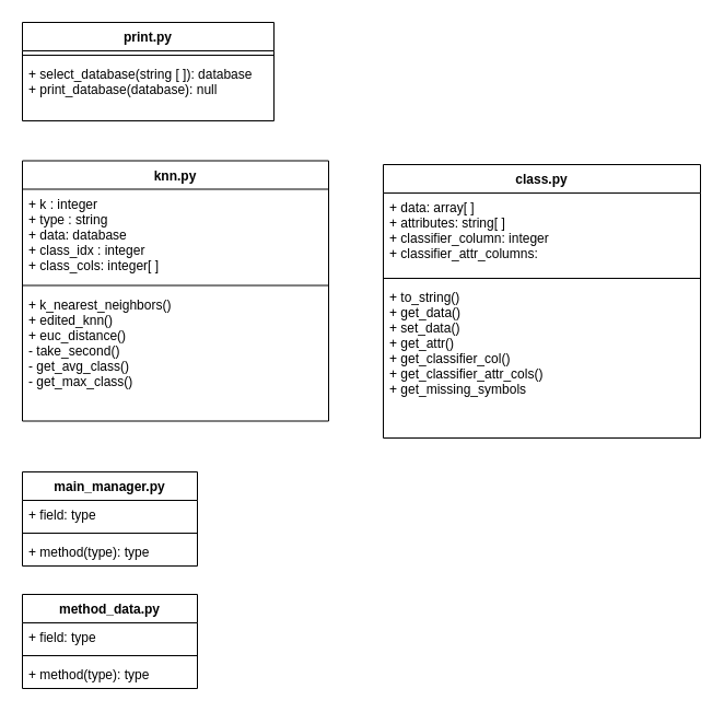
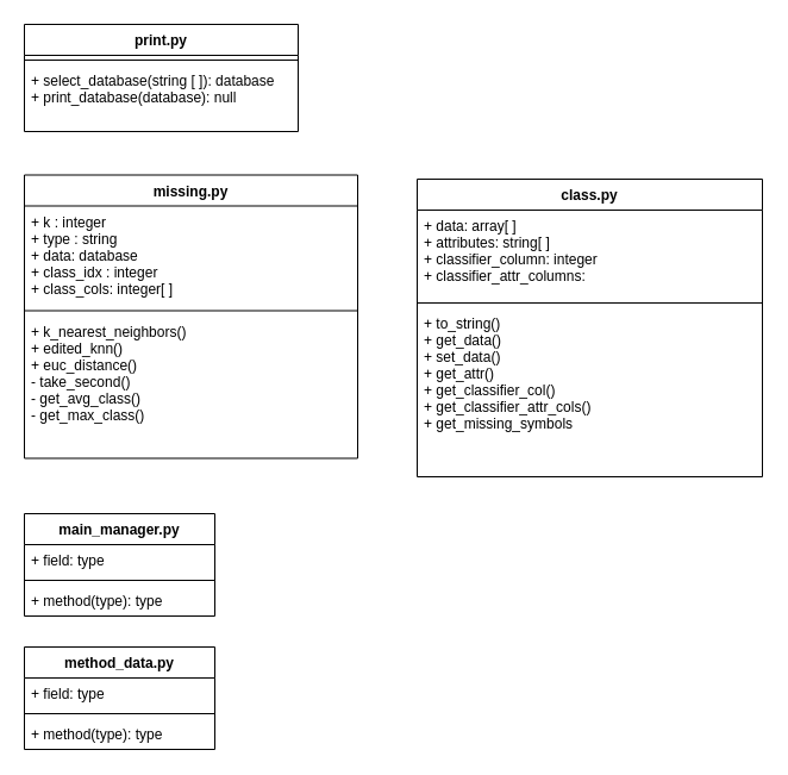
  <mxCell id="0" />
  <mxCell id="1" parent="0" />
  <mxCell id="2" value="print.py" style="swimlane;fontStyle=1;align=center;verticalAlign=top;childLayout=stackLayout;horizontal=1;startSize=26;horizontalStack=0;resizeParent=1;resizeParentMax=0;resizeLast=0;collapsible=1;marginBottom=0;" parent="1" vertex="1"><mxGeometry x="20" y="20" width="230" height="90" as="geometry" /></mxCell>
  <mxCell id="3" value="" style="line;strokeWidth=1;fillColor=none;align=left;verticalAlign=middle;spacingTop=-1;spacingLeft=3;spacingRight=3;rotatable=0;labelPosition=right;points=[];portConstraint=eastwest;" parent="2" vertex="1"><mxGeometry y="26" width="230" height="8" as="geometry" /></mxCell>
  <mxCell id="4" value="+ select_database(string [ ]): database &#10;+ print_database(database): null&#10;" style="text;strokeColor=none;fillColor=none;align=left;verticalAlign=top;spacingLeft=4;spacingRight=4;overflow=hidden;rotatable=0;points=[[0,0.5],[1,0.5]];portConstraint=eastwest;" parent="2" vertex="1"><mxGeometry y="34" width="230" height="56" as="geometry" /></mxCell>
  <mxCell id="5" value="class.py" style="swimlane;fontStyle=1;align=center;verticalAlign=top;childLayout=stackLayout;horizontal=1;startSize=26;horizontalStack=0;resizeParent=1;resizeParentMax=0;resizeLast=0;collapsible=1;marginBottom=0;" parent="1" vertex="1"><mxGeometry x="350" y="150" width="290" height="250" as="geometry" /></mxCell>
  <mxCell id="6" value="+ data: array[ ]&#10;+ attributes: string[ ]&#10;+ classifier_column: integer&#10;+ classifier_attr_columns: " style="text;strokeColor=none;fillColor=none;align=left;verticalAlign=top;spacingLeft=4;spacingRight=4;overflow=hidden;rotatable=0;points=[[0,0.5],[1,0.5]];portConstraint=eastwest;" parent="5" vertex="1"><mxGeometry y="26" width="290" height="74" as="geometry" /></mxCell>
  <mxCell id="7" value="" style="line;strokeWidth=1;fillColor=none;align=left;verticalAlign=middle;spacingTop=-1;spacingLeft=3;spacingRight=3;rotatable=0;labelPosition=right;points=[];portConstraint=eastwest;" parent="5" vertex="1"><mxGeometry y="100" width="290" height="8" as="geometry" /></mxCell>
  <mxCell id="8" value="+ to_string()&#10;+ get_data()&#10;+ set_data()&#10;+ get_attr()&#10;+ get_classifier_col()&#10;+ get_classifier_attr_cols()&#10;+ get_missing_symbols&#10;" style="text;strokeColor=none;fillColor=none;align=left;verticalAlign=top;spacingLeft=4;spacingRight=4;overflow=hidden;rotatable=0;points=[[0,0.5],[1,0.5]];portConstraint=eastwest;" parent="5" vertex="1"><mxGeometry y="108" width="290" height="142" as="geometry" /></mxCell>
  <mxCell id="9" value="method_data.py" style="swimlane;fontStyle=1;align=center;verticalAlign=top;childLayout=stackLayout;horizontal=1;startSize=26;horizontalStack=0;resizeParent=1;resizeParentMax=0;resizeLast=0;collapsible=1;marginBottom=0;" parent="1" vertex="1"><mxGeometry x="20" y="543" width="160" height="86" as="geometry" /></mxCell>
  <mxCell id="10" value="+ field: type" style="text;strokeColor=none;fillColor=none;align=left;verticalAlign=top;spacingLeft=4;spacingRight=4;overflow=hidden;rotatable=0;points=[[0,0.5],[1,0.5]];portConstraint=eastwest;" parent="9" vertex="1"><mxGeometry y="26" width="160" height="26" as="geometry" /></mxCell>
  <mxCell id="11" value="" style="line;strokeWidth=1;fillColor=none;align=left;verticalAlign=middle;spacingTop=-1;spacingLeft=3;spacingRight=3;rotatable=0;labelPosition=right;points=[];portConstraint=eastwest;" parent="9" vertex="1"><mxGeometry y="52" width="160" height="8" as="geometry" /></mxCell>
  <mxCell id="12" value="+ method(type): type" style="text;strokeColor=none;fillColor=none;align=left;verticalAlign=top;spacingLeft=4;spacingRight=4;overflow=hidden;rotatable=0;points=[[0,0.5],[1,0.5]];portConstraint=eastwest;" parent="9" vertex="1"><mxGeometry y="60" width="160" height="26" as="geometry" /></mxCell>
  <mxCell id="13" value="main_manager.py" style="swimlane;fontStyle=1;align=center;verticalAlign=top;childLayout=stackLayout;horizontal=1;startSize=26;horizontalStack=0;resizeParent=1;resizeParentMax=0;resizeLast=0;collapsible=1;marginBottom=0;" parent="1" vertex="1"><mxGeometry x="20" y="431" width="160" height="86" as="geometry" /></mxCell>
  <mxCell id="14" value="+ field: type" style="text;strokeColor=none;fillColor=none;align=left;verticalAlign=top;spacingLeft=4;spacingRight=4;overflow=hidden;rotatable=0;points=[[0,0.5],[1,0.5]];portConstraint=eastwest;" parent="13" vertex="1"><mxGeometry y="26" width="160" height="26" as="geometry" /></mxCell>
  <mxCell id="15" value="" style="line;strokeWidth=1;fillColor=none;align=left;verticalAlign=middle;spacingTop=-1;spacingLeft=3;spacingRight=3;rotatable=0;labelPosition=right;points=[];portConstraint=eastwest;" parent="13" vertex="1"><mxGeometry y="52" width="160" height="8" as="geometry" /></mxCell>
  <mxCell id="16" value="+ method(type): type" style="text;strokeColor=none;fillColor=none;align=left;verticalAlign=top;spacingLeft=4;spacingRight=4;overflow=hidden;rotatable=0;points=[[0,0.5],[1,0.5]];portConstraint=eastwest;" parent="13" vertex="1"><mxGeometry y="60" width="160" height="26" as="geometry" /></mxCell>
- <mxCell id="17" value="knn.py" style="swimlane;fontStyle=1;align=center;verticalAlign=top;childLayout=stackLayout;horizontal=1;startSize=26;horizontalStack=0;resizeParent=1;resizeParentMax=0;resizeLast=0;collapsible=1;marginBottom=0;" vertex="1" parent="1"><mxGeometry x="20" y="146.5" width="280" height="238" as="geometry" /></mxCell>
+ <mxCell id="17" value="missing.py" style="swimlane;fontStyle=1;align=center;verticalAlign=top;childLayout=stackLayout;horizontal=1;startSize=26;horizontalStack=0;resizeParent=1;resizeParentMax=0;resizeLast=0;collapsible=1;marginBottom=0;" vertex="1" parent="1"><mxGeometry x="20" y="146.5" width="280" height="238" as="geometry" /></mxCell>
  <mxCell id="18" value="+ k : integer&#10;+ type : string&#10;+ data: database&#10;+ class_idx : integer&#10;+ class_cols: integer[ ]&#10;&#10;" style="text;strokeColor=none;fillColor=none;align=left;verticalAlign=top;spacingLeft=4;spacingRight=4;overflow=hidden;rotatable=0;points=[[0,0.5],[1,0.5]];portConstraint=eastwest;" vertex="1" parent="17"><mxGeometry y="26" width="280" height="84" as="geometry" /></mxCell>
  <mxCell id="19" value="" style="line;strokeWidth=1;fillColor=none;align=left;verticalAlign=middle;spacingTop=-1;spacingLeft=3;spacingRight=3;rotatable=0;labelPosition=right;points=[];portConstraint=eastwest;" vertex="1" parent="17"><mxGeometry y="110" width="280" height="8" as="geometry" /></mxCell>
  <mxCell id="20" value="+ k_nearest_neighbors()&#10;+ edited_knn()&#10;+ euc_distance()&#10;- take_second()&#10;- get_avg_class()&#10;- get_max_class()&#10;" style="text;strokeColor=none;fillColor=none;align=left;verticalAlign=top;spacingLeft=4;spacingRight=4;overflow=hidden;rotatable=0;points=[[0,0.5],[1,0.5]];portConstraint=eastwest;" vertex="1" parent="17"><mxGeometry y="118" width="280" height="120" as="geometry" /></mxCell>
